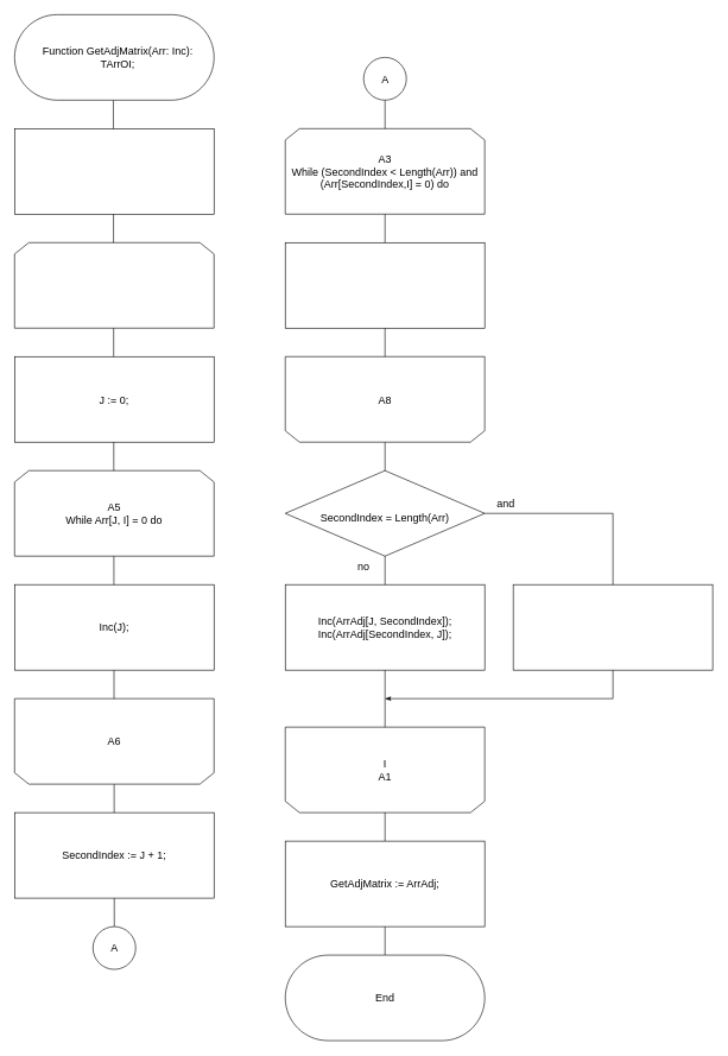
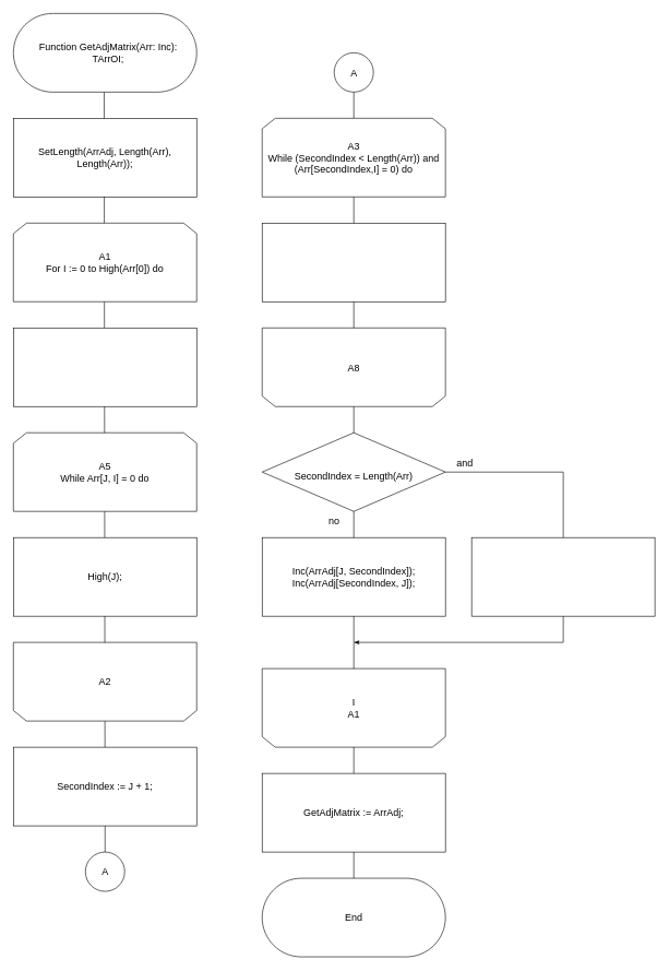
  <mxCell id="0" />
  <mxCell id="1" parent="0" />
  <mxCell id="2" value="" style="html=1;dashed=0;whiteSpace=wrap;shape=mxgraph.dfd.start" parent="1" vertex="1"><mxGeometry x="20" y="20" width="280" height="120" as="geometry" /></mxCell>
  <mxCell id="3" value="&lt;font style=&quot;font-size: 15px;&quot;&gt;Function GetAdjMatrix(Arr: Inc): &lt;br&gt;TArrOI;&lt;/font&gt;" style="text;html=1;strokeColor=none;fillColor=none;align=center;verticalAlign=middle;whiteSpace=wrap;rounded=0;" parent="1" vertex="1"><mxGeometry x="20" y="20" width="290" height="120" as="geometry" /></mxCell>
  <mxCell id="4" value="" style="endArrow=none;html=1;rounded=0;entryX=0.478;entryY=1.002;entryDx=0;entryDy=0;entryPerimeter=0;exitX=0.5;exitY=0;exitDx=0;exitDy=0;" parent="1" source="20" target="3" edge="1"><mxGeometry width="50" height="50" relative="1" as="geometry"><mxPoint x="159" y="710" as="sourcePoint" /><mxPoint x="320" y="140" as="targetPoint" /></mxGeometry></mxCell>
  <mxCell id="5" value="" style="rounded=0;whiteSpace=wrap;html=1;" parent="1" vertex="1"><mxGeometry x="20" y="180" width="280" height="120" as="geometry" /></mxCell>
+ <mxCell id="6" value="&lt;div style=&quot;&quot;&gt;&lt;div style=&quot;&quot;&gt;&lt;font style=&quot;font-size: 15px;&quot;&gt;SetLength(ArrAdj, Length(Arr), Length(Arr));&lt;/font&gt;&lt;br&gt;&lt;/div&gt;&lt;/div&gt;" style="text;html=1;strokeColor=none;fillColor=none;align=center;verticalAlign=middle;whiteSpace=wrap;rounded=0;" parent="1" vertex="1"><mxGeometry x="20" y="180" width="280" height="120" as="geometry" /></mxCell>
  <mxCell id="7" value="" style="shape=loopLimit;whiteSpace=wrap;html=1;" parent="1" vertex="1"><mxGeometry x="20" y="340" width="280" height="120" as="geometry" /></mxCell>
+ <mxCell id="8" value="&lt;font style=&quot;font-size: 15px;&quot;&gt;A1&lt;br&gt;For I := 0 to High(Arr[0]) do&lt;/font&gt;" style="text;html=1;strokeColor=none;fillColor=none;align=center;verticalAlign=middle;whiteSpace=wrap;rounded=0;" parent="1" vertex="1"><mxGeometry x="20" y="340" width="280" height="120" as="geometry" /></mxCell>
  <mxCell id="9" value="" style="rounded=0;whiteSpace=wrap;html=1;" parent="1" vertex="1"><mxGeometry x="20" y="500" width="280" height="120" as="geometry" /></mxCell>
- <mxCell id="10" value="&lt;div style=&quot;&quot;&gt;&lt;div style=&quot;&quot;&gt;&lt;font style=&quot;font-size: 15px;&quot;&gt;J := 0;&lt;/font&gt;&lt;br&gt;&lt;/div&gt;&lt;/div&gt;" style="text;html=1;strokeColor=none;fillColor=none;align=center;verticalAlign=middle;whiteSpace=wrap;rounded=0;" parent="1" vertex="1"><mxGeometry x="20" y="500" width="280" height="120" as="geometry" /></mxCell>
  <mxCell id="11" value="" style="shape=loopLimit;whiteSpace=wrap;html=1;" parent="1" vertex="1"><mxGeometry x="20" y="660" width="280" height="120" as="geometry" /></mxCell>
  <mxCell id="12" value="&lt;font style=&quot;font-size: 15px;&quot;&gt;A5&lt;br&gt;While Arr[J, I] = 0 do&lt;/font&gt;" style="text;html=1;strokeColor=none;fillColor=none;align=center;verticalAlign=middle;whiteSpace=wrap;rounded=0;" parent="1" vertex="1"><mxGeometry x="20" y="660" width="280" height="120" as="geometry" /></mxCell>
  <mxCell id="13" value="" style="rounded=0;whiteSpace=wrap;html=1;" parent="1" vertex="1"><mxGeometry x="20" y="820" width="280" height="120" as="geometry" /></mxCell>
- <mxCell id="14" value="&lt;div style=&quot;&quot;&gt;&lt;div style=&quot;&quot;&gt;&lt;font style=&quot;font-size: 15px;&quot;&gt;Inc(J);&lt;/font&gt;&lt;br&gt;&lt;/div&gt;&lt;/div&gt;" style="text;html=1;strokeColor=none;fillColor=none;align=center;verticalAlign=middle;whiteSpace=wrap;rounded=0;" parent="1" vertex="1"><mxGeometry x="20" y="820" width="280" height="120" as="geometry" /></mxCell>
+ <mxCell id="14" value="&lt;div style=&quot;&quot;&gt;&lt;div style=&quot;&quot;&gt;&lt;font style=&quot;font-size: 15px;&quot;&gt;High(J);&lt;/font&gt;&lt;br&gt;&lt;/div&gt;&lt;/div&gt;" style="text;html=1;strokeColor=none;fillColor=none;align=center;verticalAlign=middle;whiteSpace=wrap;rounded=0;" parent="1" vertex="1"><mxGeometry x="20" y="820" width="280" height="120" as="geometry" /></mxCell>
  <mxCell id="15" value="" style="shape=loopLimit;whiteSpace=wrap;html=1;rotation=-180;" parent="1" vertex="1"><mxGeometry x="20" y="980" width="280" height="120" as="geometry" /></mxCell>
- <mxCell id="16" value="&lt;span style=&quot;font-size: 15px;&quot;&gt;A6&lt;br&gt;&lt;/span&gt;" style="text;html=1;strokeColor=none;fillColor=none;align=center;verticalAlign=middle;whiteSpace=wrap;rounded=0;" parent="1" vertex="1"><mxGeometry x="20" y="980" width="280" height="120" as="geometry" /></mxCell>
+ <mxCell id="16" value="&lt;span style=&quot;font-size: 15px;&quot;&gt;A2&lt;br&gt;&lt;/span&gt;" style="text;html=1;strokeColor=none;fillColor=none;align=center;verticalAlign=middle;whiteSpace=wrap;rounded=0;" parent="1" vertex="1"><mxGeometry x="20" y="980" width="280" height="120" as="geometry" /></mxCell>
  <mxCell id="17" value="" style="rounded=0;whiteSpace=wrap;html=1;" parent="1" vertex="1"><mxGeometry x="20" y="1140" width="280" height="120" as="geometry" /></mxCell>
  <mxCell id="18" value="&lt;div style=&quot;&quot;&gt;&lt;div style=&quot;&quot;&gt;&lt;font style=&quot;font-size: 15px;&quot;&gt;SecondIndex := J + 1;&lt;/font&gt;&lt;br&gt;&lt;/div&gt;&lt;/div&gt;" style="text;html=1;strokeColor=none;fillColor=none;align=center;verticalAlign=middle;whiteSpace=wrap;rounded=0;" parent="1" vertex="1"><mxGeometry x="20" y="1140" width="280" height="120" as="geometry" /></mxCell>
  <mxCell id="19" value="" style="ellipse;whiteSpace=wrap;html=1;" parent="1" vertex="1"><mxGeometry x="130" y="1300" width="60" height="60" as="geometry" /></mxCell>
  <mxCell id="20" value="&lt;font style=&quot;font-size: 15px;&quot;&gt;A&lt;/font&gt;" style="text;html=1;strokeColor=none;fillColor=none;align=center;verticalAlign=middle;whiteSpace=wrap;rounded=0;" parent="1" vertex="1"><mxGeometry x="120.63" y="1300" width="78.75" height="60" as="geometry" /></mxCell>
  <mxCell id="21" value="" style="ellipse;whiteSpace=wrap;html=1;" parent="1" vertex="1"><mxGeometry x="510" y="80" width="60" height="60" as="geometry" /></mxCell>
  <mxCell id="22" value="&lt;font style=&quot;font-size: 15px;&quot;&gt;A&lt;/font&gt;" style="text;html=1;strokeColor=none;fillColor=none;align=center;verticalAlign=middle;whiteSpace=wrap;rounded=0;" parent="1" vertex="1"><mxGeometry x="500.63" y="80" width="78.75" height="60" as="geometry" /></mxCell>
  <mxCell id="23" value="" style="endArrow=none;html=1;rounded=0;entryX=0.5;entryY=1;entryDx=0;entryDy=0;exitX=0.5;exitY=0;exitDx=0;exitDy=0;" parent="1" source="40" target="22" edge="1"><mxGeometry width="50" height="50" relative="1" as="geometry"><mxPoint x="539" y="1260" as="sourcePoint" /><mxPoint x="530" y="100" as="targetPoint" /></mxGeometry></mxCell>
  <mxCell id="24" value="" style="shape=loopLimit;whiteSpace=wrap;html=1;" parent="1" vertex="1"><mxGeometry x="400" y="180" width="280" height="120" as="geometry" /></mxCell>
  <mxCell id="25" value="&lt;font style=&quot;font-size: 15px;&quot;&gt;A3&lt;br&gt;While (SecondIndex &amp;lt; Length(Arr)) and (Arr[SecondIndex,I] = 0) do&lt;/font&gt;" style="text;html=1;strokeColor=none;fillColor=none;align=center;verticalAlign=middle;whiteSpace=wrap;rounded=0;" parent="1" vertex="1"><mxGeometry x="400" y="180" width="280" height="120" as="geometry" /></mxCell>
  <mxCell id="26" value="" style="rounded=0;whiteSpace=wrap;html=1;" parent="1" vertex="1"><mxGeometry x="400" y="340" width="280" height="120" as="geometry" /></mxCell>
  <mxCell id="27" value="" style="shape=loopLimit;whiteSpace=wrap;html=1;rotation=-180;" parent="1" vertex="1"><mxGeometry x="400" y="500" width="280" height="120" as="geometry" /></mxCell>
  <mxCell id="28" value="&lt;span style=&quot;font-size: 15px;&quot;&gt;A8&lt;br&gt;&lt;/span&gt;" style="text;html=1;strokeColor=none;fillColor=none;align=center;verticalAlign=middle;whiteSpace=wrap;rounded=0;" parent="1" vertex="1"><mxGeometry x="400" y="500" width="280" height="120" as="geometry" /></mxCell>
  <mxCell id="29" value="" style="shape=rhombus;html=1;dashed=0;whiteSpace=wrap;perimeter=rhombusPerimeter;" parent="1" vertex="1"><mxGeometry x="400" y="660" width="280" height="120" as="geometry" /></mxCell>
  <mxCell id="30" value="&lt;font style=&quot;font-size: 15px;&quot;&gt;SecondIndex = Length(Arr)&lt;/font&gt;" style="text;html=1;strokeColor=none;fillColor=none;align=center;verticalAlign=middle;whiteSpace=wrap;rounded=0;" parent="1" vertex="1"><mxGeometry x="400" y="660" width="280" height="130" as="geometry" /></mxCell>
  <mxCell id="31" value="" style="endArrow=classicThin;html=1;rounded=0;endFill=1;exitX=0;exitY=1;exitDx=0;exitDy=0;" parent="1" source="33" edge="1"><mxGeometry width="50" height="50" relative="1" as="geometry"><mxPoint x="660" y="800" as="sourcePoint" /><mxPoint x="540" y="980" as="targetPoint" /><Array as="points"><mxPoint x="860" y="720" /><mxPoint x="860" y="980" /></Array></mxGeometry></mxCell>
  <mxCell id="32" value="&lt;font style=&quot;font-size: 15px;&quot;&gt;no&lt;/font&gt;" style="text;html=1;strokeColor=none;fillColor=none;align=center;verticalAlign=middle;whiteSpace=wrap;rounded=0;" parent="1" vertex="1"><mxGeometry x="480" y="780" width="60" height="30" as="geometry" /></mxCell>
  <mxCell id="33" value="&lt;font style=&quot;font-size: 15px;&quot;&gt;and&lt;/font&gt;" style="text;html=1;strokeColor=none;fillColor=none;align=center;verticalAlign=middle;whiteSpace=wrap;rounded=0;" parent="1" vertex="1"><mxGeometry x="680" y="690" width="60" height="30" as="geometry" /></mxCell>
  <mxCell id="34" value="" style="rounded=0;whiteSpace=wrap;html=1;" parent="1" vertex="1"><mxGeometry x="720" y="820" width="280" height="120" as="geometry" /></mxCell>
  <mxCell id="35" value="" style="rounded=0;whiteSpace=wrap;html=1;" parent="1" vertex="1"><mxGeometry x="400.01" y="820" width="280" height="120" as="geometry" /></mxCell>
  <mxCell id="36" value="&lt;div style=&quot;font-size: 15px;&quot;&gt;&lt;div style=&quot;&quot;&gt;&lt;div&gt;Inc(ArrAdj[J, SecondIndex]);&lt;/div&gt;&lt;div&gt;Inc(ArrAdj[SecondIndex, J]);&lt;/div&gt;&lt;/div&gt;&lt;/div&gt;" style="text;html=1;strokeColor=none;fillColor=none;align=center;verticalAlign=middle;whiteSpace=wrap;rounded=0;" parent="1" vertex="1"><mxGeometry x="400.01" y="820" width="280" height="120" as="geometry" /></mxCell>
  <mxCell id="37" value="" style="shape=loopLimit;whiteSpace=wrap;html=1;rotation=-180;" parent="1" vertex="1"><mxGeometry x="400" y="1020" width="280" height="120" as="geometry" /></mxCell>
  <mxCell id="38" value="&lt;span style=&quot;font-size: 15px;&quot;&gt;I&lt;br&gt;A1&lt;br&gt;&lt;/span&gt;" style="text;html=1;strokeColor=none;fillColor=none;align=center;verticalAlign=middle;whiteSpace=wrap;rounded=0;" parent="1" vertex="1"><mxGeometry x="400" y="1020" width="280" height="120" as="geometry" /></mxCell>
  <mxCell id="39" value="" style="html=1;dashed=0;whiteSpace=wrap;shape=mxgraph.dfd.start" parent="1" vertex="1"><mxGeometry x="400.01" y="1340" width="280" height="120" as="geometry" /></mxCell>
  <mxCell id="40" value="&lt;span style=&quot;font-size: 15px;&quot;&gt;End&lt;/span&gt;" style="text;html=1;strokeColor=none;fillColor=none;align=center;verticalAlign=middle;whiteSpace=wrap;rounded=0;" parent="1" vertex="1"><mxGeometry x="400.01" y="1340" width="280" height="120" as="geometry" /></mxCell>
  <mxCell id="41" value="" style="rounded=0;whiteSpace=wrap;html=1;" parent="1" vertex="1"><mxGeometry x="400" y="1180" width="280" height="120" as="geometry" /></mxCell>
  <mxCell id="42" value="&lt;div style=&quot;&quot;&gt;&lt;div style=&quot;&quot;&gt;&lt;font style=&quot;font-size: 15px;&quot;&gt;GetAdjMatrix := ArrAdj;&lt;/font&gt;&lt;br&gt;&lt;/div&gt;&lt;/div&gt;" style="text;html=1;strokeColor=none;fillColor=none;align=center;verticalAlign=middle;whiteSpace=wrap;rounded=0;" parent="1" vertex="1"><mxGeometry x="400" y="1180" width="280" height="120" as="geometry" /></mxCell>
